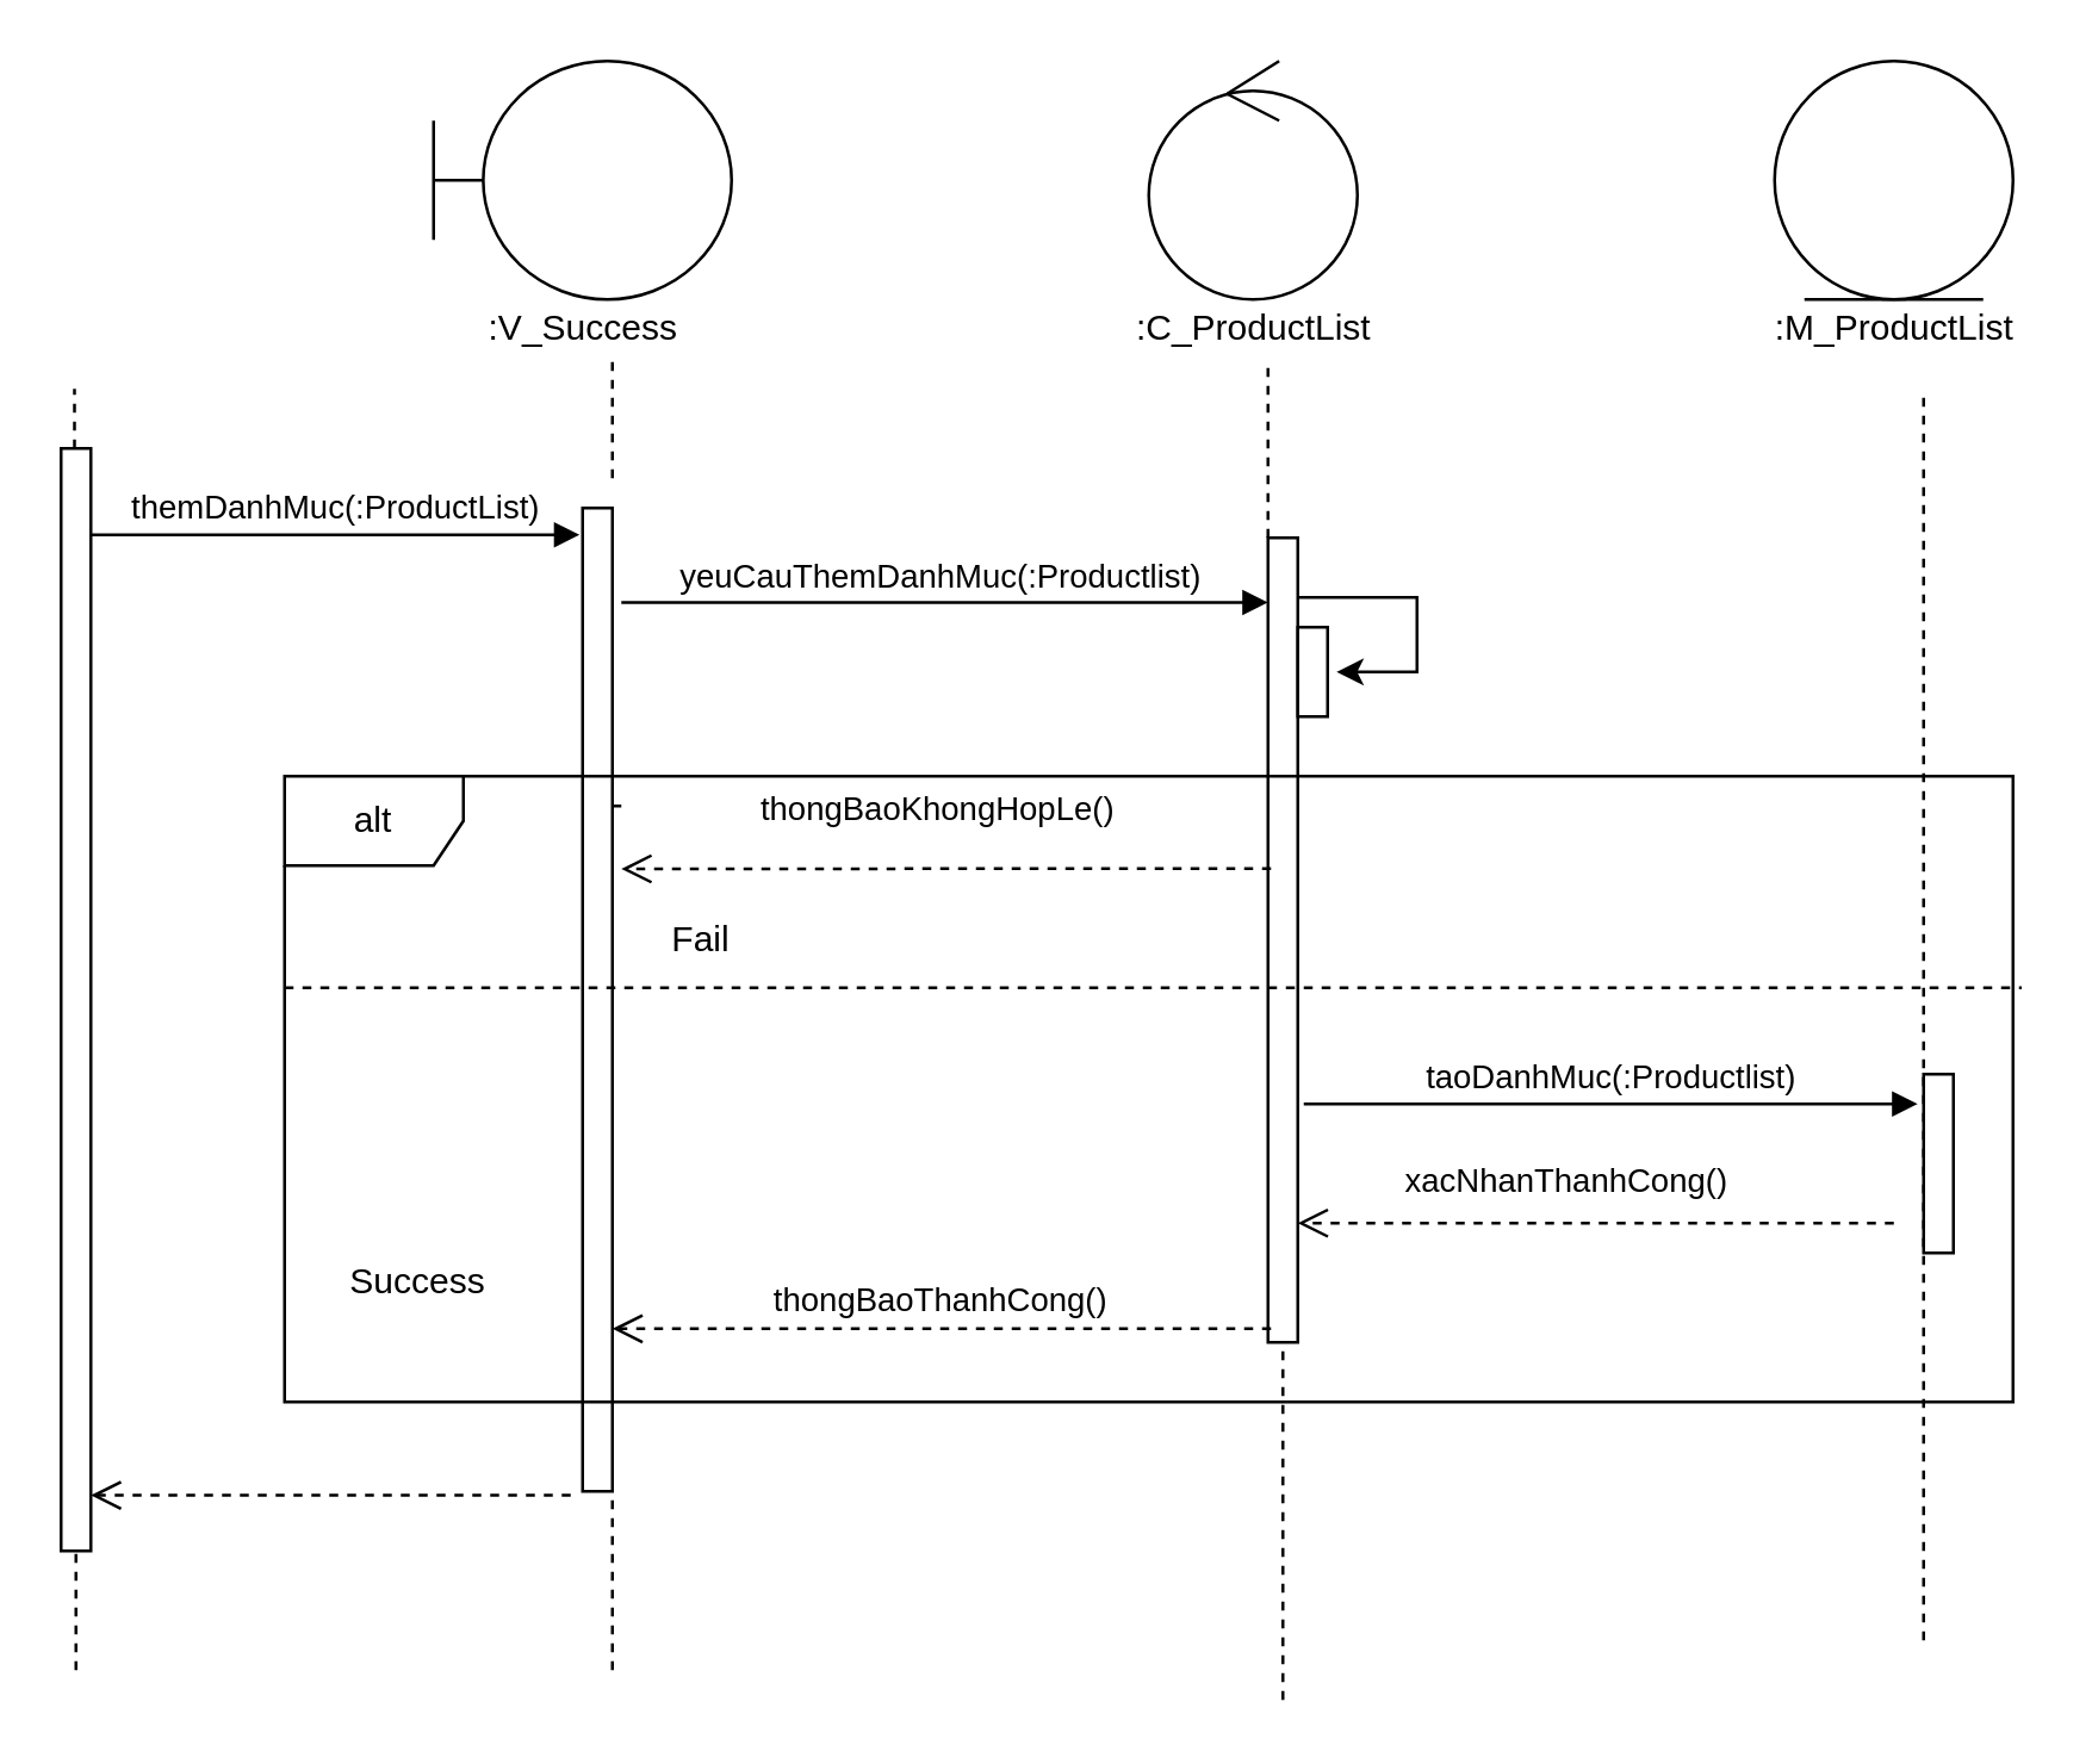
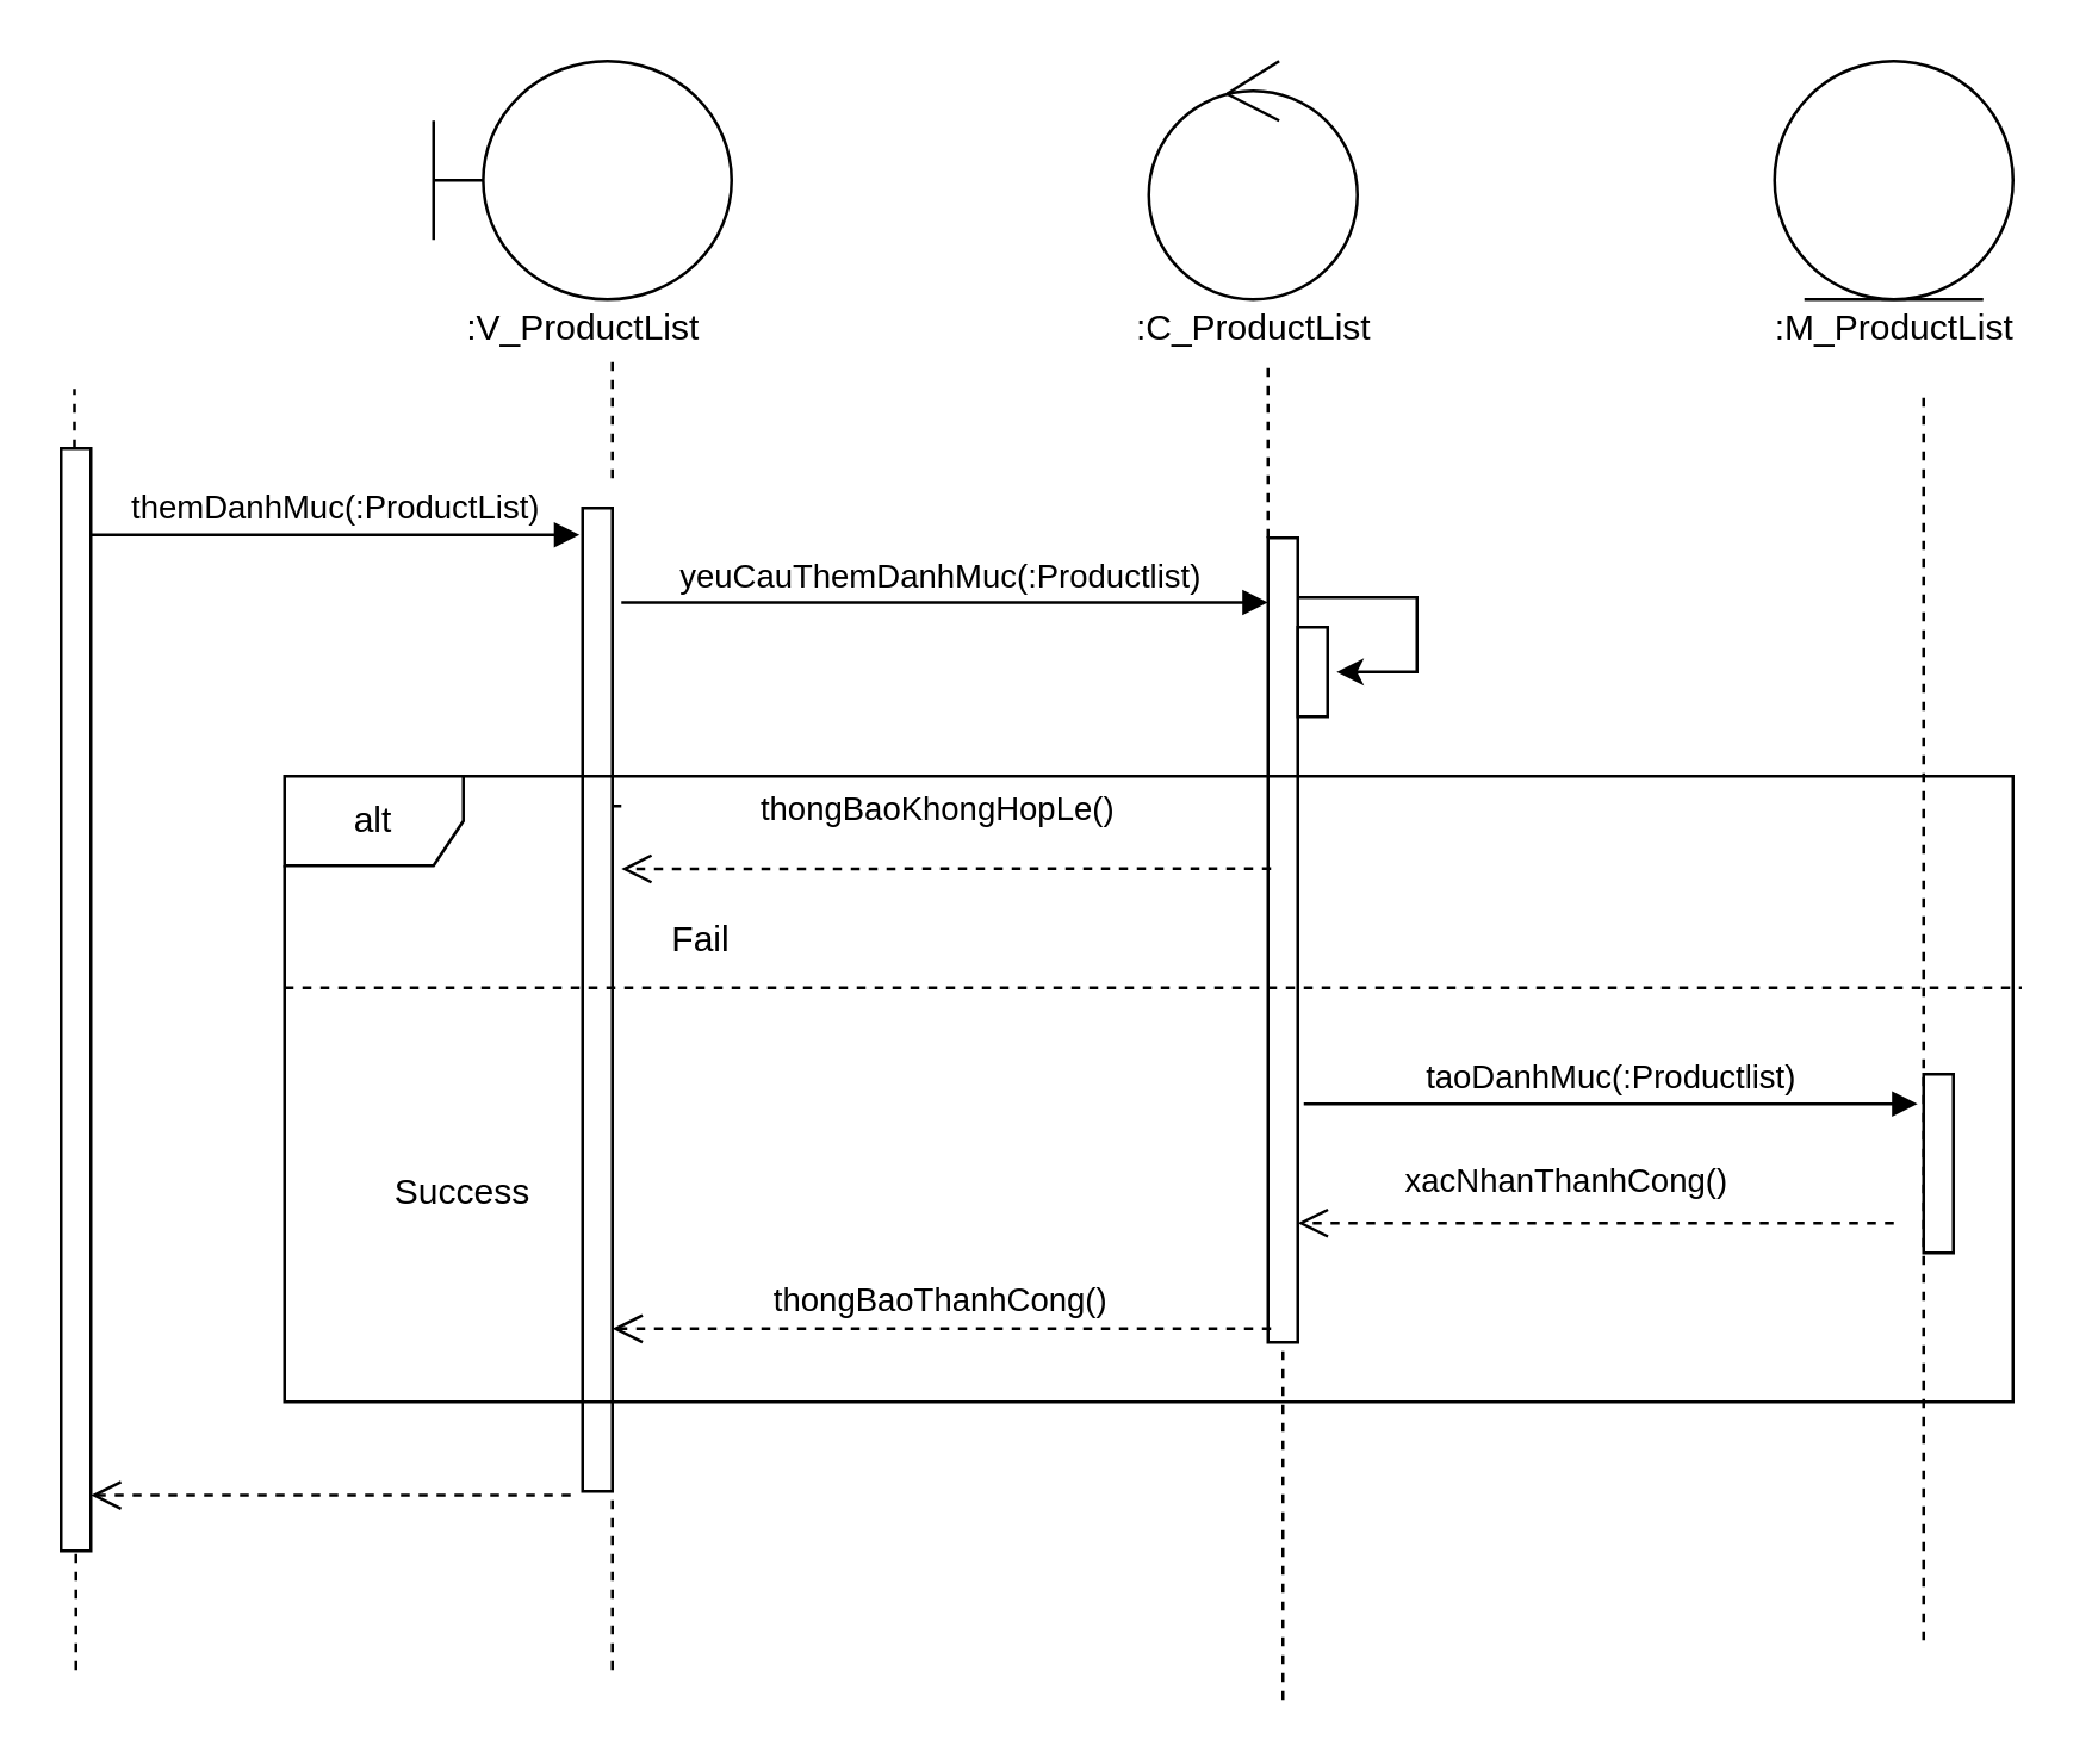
  <mxCell id="0" />
  <mxCell id="1" parent="0" />
  <mxCell id="2" value="" style="endArrow=none;dashed=1;html=1;" parent="1" source="12" edge="1"><mxGeometry width="50" height="50" relative="1" as="geometry"><mxPoint x="24.5" y="460" as="sourcePoint" /><mxPoint x="24.5" y="130" as="targetPoint" /></mxGeometry></mxCell>
  <mxCell id="3" value="" style="shape=umlBoundary;whiteSpace=wrap;html=1;" parent="1" vertex="1"><mxGeometry x="145" y="20" width="100" height="80" as="geometry" /></mxCell>
  <mxCell id="4" value="" style="endArrow=none;dashed=1;html=1;" parent="1" edge="1"><mxGeometry width="50" height="50" relative="1" as="geometry"><mxPoint x="205" y="160" as="sourcePoint" /><mxPoint x="205" y="120" as="targetPoint" /></mxGeometry></mxCell>
  <mxCell id="5" value="" style="ellipse;shape=umlControl;whiteSpace=wrap;html=1;" parent="1" vertex="1"><mxGeometry x="385" y="20" width="70" height="80" as="geometry" /></mxCell>
- <mxCell id="6" value=":V_Success" style="text;html=1;align=center;verticalAlign=middle;resizable=0;points=[];autosize=1;" parent="1" vertex="1"><mxGeometry x="150" y="100" width="90" height="20" as="geometry" /></mxCell>
+ <mxCell id="6" value=":V_ProductList" style="text;html=1;align=center;verticalAlign=middle;resizable=0;points=[];autosize=1;" parent="1" vertex="1"><mxGeometry x="150" y="100" width="90" height="20" as="geometry" /></mxCell>
  <mxCell id="7" value=":C_ProductList" style="text;html=1;align=center;verticalAlign=middle;resizable=0;points=[];autosize=1;" parent="1" vertex="1"><mxGeometry x="375" y="100" width="90" height="20" as="geometry" /></mxCell>
  <mxCell id="8" value="" style="endArrow=none;dashed=1;html=1;" parent="1" source="19" edge="1"><mxGeometry width="50" height="50" relative="1" as="geometry"><mxPoint x="425" y="450" as="sourcePoint" /><mxPoint x="425" y="120" as="targetPoint" /></mxGeometry></mxCell>
  <mxCell id="9" value="" style="ellipse;shape=umlEntity;whiteSpace=wrap;html=1;" parent="1" vertex="1"><mxGeometry x="595" y="20" width="80" height="80" as="geometry" /></mxCell>
  <mxCell id="10" value=":M_ProductList" style="text;html=1;align=center;verticalAlign=middle;resizable=0;points=[];autosize=1;" parent="1" vertex="1"><mxGeometry x="590" y="100" width="90" height="20" as="geometry" /></mxCell>
  <mxCell id="11" value="" style="endArrow=none;dashed=1;html=1;" parent="1" edge="1"><mxGeometry width="50" height="50" relative="1" as="geometry"><mxPoint x="645" y="550" as="sourcePoint" /><mxPoint x="645" y="130" as="targetPoint" /></mxGeometry></mxCell>
  <mxCell id="12" value="" style="html=1;points=[];perimeter=orthogonalPerimeter;" parent="1" vertex="1"><mxGeometry x="20" y="150" width="10" height="370" as="geometry" /></mxCell>
  <mxCell id="13" value="" style="endArrow=none;dashed=1;html=1;" parent="1" target="12" edge="1"><mxGeometry width="50" height="50" relative="1" as="geometry"><mxPoint x="25" y="560" as="sourcePoint" /><mxPoint x="24.5" y="130" as="targetPoint" /></mxGeometry></mxCell>
  <mxCell id="14" value="" style="endArrow=none;dashed=1;html=1;" parent="1" source="15" edge="1"><mxGeometry width="50" height="50" relative="1" as="geometry"><mxPoint x="205" y="450" as="sourcePoint" /><mxPoint x="210" y="270" as="targetPoint" /></mxGeometry></mxCell>
  <mxCell id="15" value="" style="html=1;points=[];perimeter=orthogonalPerimeter;" parent="1" vertex="1"><mxGeometry x="195" y="170" width="10" height="330" as="geometry" /></mxCell>
  <mxCell id="16" value="" style="endArrow=none;dashed=1;html=1;" parent="1" target="15" edge="1"><mxGeometry width="50" height="50" relative="1" as="geometry"><mxPoint x="205" y="560" as="sourcePoint" /><mxPoint x="205" y="270" as="targetPoint" /></mxGeometry></mxCell>
  <mxCell id="17" value="themDanhMuc(:ProductList)" style="html=1;verticalAlign=bottom;endArrow=block;" parent="1" edge="1"><mxGeometry width="80" relative="1" as="geometry"><mxPoint x="30" y="179" as="sourcePoint" /><mxPoint x="194" y="179" as="targetPoint" /></mxGeometry></mxCell>
  <mxCell id="18" style="edgeStyle=orthogonalEdgeStyle;rounded=0;orthogonalLoop=1;jettySize=auto;html=1;" parent="1" source="19" edge="1"><mxGeometry relative="1" as="geometry"><Array as="points"><mxPoint x="475" y="200" /><mxPoint x="475" y="225" /></Array><mxPoint x="448" y="225" as="targetPoint" /></mxGeometry></mxCell>
  <mxCell id="19" value="" style="html=1;points=[];perimeter=orthogonalPerimeter;" parent="1" vertex="1"><mxGeometry x="425" y="180" width="10" height="270" as="geometry" /></mxCell>
  <mxCell id="20" value="" style="endArrow=none;dashed=1;html=1;" parent="1" target="19" edge="1"><mxGeometry width="50" height="50" relative="1" as="geometry"><mxPoint x="430" y="570" as="sourcePoint" /><mxPoint x="425" y="120" as="targetPoint" /></mxGeometry></mxCell>
  <mxCell id="21" value="yeuCauThemDanhMuc(:Productlist)" style="html=1;verticalAlign=bottom;endArrow=block;exitX=1.3;exitY=0.096;exitDx=0;exitDy=0;exitPerimeter=0;" parent="1" source="15" target="19" edge="1"><mxGeometry x="-0.015" width="80" relative="1" as="geometry"><mxPoint x="225" y="330" as="sourcePoint" /><mxPoint x="355" y="300" as="targetPoint" /><mxPoint as="offset" /></mxGeometry></mxCell>
  <mxCell id="22" value="" style="html=1;points=[];perimeter=orthogonalPerimeter;" parent="1" vertex="1"><mxGeometry x="645" y="360" width="10" height="60" as="geometry" /></mxCell>
  <mxCell id="23" value="thongBaoThanhCong()" style="html=1;verticalAlign=bottom;endArrow=open;dashed=1;endSize=8;exitX=0.1;exitY=0.983;exitDx=0;exitDy=0;exitPerimeter=0;" parent="1" source="19" target="15" edge="1"><mxGeometry relative="1" as="geometry"><mxPoint x="421" y="370" as="sourcePoint" /><mxPoint x="275" y="340" as="targetPoint" /></mxGeometry></mxCell>
  <mxCell id="24" value="" style="html=1;verticalAlign=bottom;endArrow=open;dashed=1;endSize=8;exitX=-0.4;exitY=1.004;exitDx=0;exitDy=0;exitPerimeter=0;" parent="1" source="15" target="12" edge="1"><mxGeometry relative="1" as="geometry"><mxPoint x="203" y="600" as="sourcePoint" /><mxPoint x="275" y="340" as="targetPoint" /></mxGeometry></mxCell>
  <mxCell id="25" value="taoDanhMuc(:Productlist)" style="html=1;verticalAlign=bottom;endArrow=block;" parent="1" edge="1"><mxGeometry width="80" relative="1" as="geometry"><mxPoint x="437" y="370" as="sourcePoint" /><mxPoint x="643" y="370" as="targetPoint" /></mxGeometry></mxCell>
  <mxCell id="26" value="xacNhanThanhCong()" style="html=1;verticalAlign=bottom;endArrow=open;dashed=1;endSize=8;" parent="1" target="19" edge="1"><mxGeometry x="0.104" y="-5" relative="1" as="geometry"><mxPoint x="635" y="410" as="sourcePoint" /><mxPoint x="425" y="450" as="targetPoint" /><mxPoint as="offset" /></mxGeometry></mxCell>
  <mxCell id="27" value="alt" style="shape=umlFrame;whiteSpace=wrap;html=1;" parent="1" vertex="1"><mxGeometry x="95" y="260" width="580" height="210" as="geometry" /></mxCell>
- <mxCell id="28" value="Success" style="text;html=1;strokeColor=none;fillColor=none;align=center;verticalAlign=middle;whiteSpace=wrap;rounded=0;" parent="1" vertex="1"><mxGeometry x="120" y="420" width="40" height="20" as="geometry" /></mxCell>
+ <mxCell id="28" value="Success" style="text;html=1;strokeColor=none;fillColor=none;align=center;verticalAlign=middle;whiteSpace=wrap;rounded=0;" parent="1" vertex="1"><mxGeometry x="135" y="390" width="40" height="20" as="geometry" /></mxCell>
  <mxCell id="29" value="Fail" style="text;html=1;strokeColor=none;fillColor=none;align=center;verticalAlign=middle;whiteSpace=wrap;rounded=0;" parent="1" vertex="1"><mxGeometry x="215" y="305" width="40" height="20" as="geometry" /></mxCell>
  <mxCell id="30" value="" style="html=1;points=[];perimeter=orthogonalPerimeter;" parent="1" vertex="1"><mxGeometry x="435" y="210" width="10" height="30" as="geometry" /></mxCell>
  <mxCell id="31" value="thongBaoKhongHopLe()" style="html=1;verticalAlign=bottom;endArrow=open;dashed=1;endSize=8;entryX=1.3;entryY=0.367;entryDx=0;entryDy=0;entryPerimeter=0;exitX=0.1;exitY=0.411;exitDx=0;exitDy=0;exitPerimeter=0;" parent="1" source="19" target="15" edge="1"><mxGeometry x="0.031" y="-11" relative="1" as="geometry"><mxPoint x="423" y="277" as="sourcePoint" /><mxPoint x="275" y="490" as="targetPoint" /><mxPoint as="offset" /></mxGeometry></mxCell>
  <mxCell id="32" value="" style="endArrow=none;dashed=1;html=1;entryX=1.005;entryY=0.338;entryDx=0;entryDy=0;entryPerimeter=0;exitX=0;exitY=0.338;exitDx=0;exitDy=0;exitPerimeter=0;" parent="1" source="27" target="27" edge="1"><mxGeometry width="50" height="50" relative="1" as="geometry"><mxPoint x="295" y="470" as="sourcePoint" /><mxPoint x="345" y="420" as="targetPoint" /></mxGeometry></mxCell>
